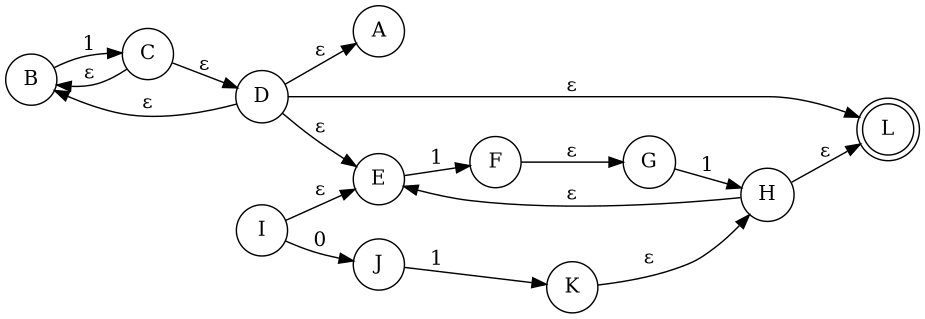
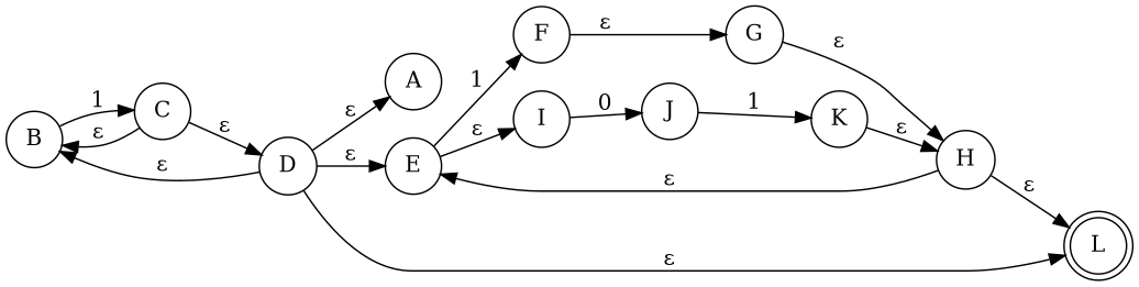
  digraph {
    rankdir=LR
    node [shape=circle]
    B
    C
    D
    A
    E
    L [shape=doublecircle]
    F
    I
    G
    J
    H
    K
    B -> C [label=1]
    C -> B [label="ε"]
    C -> D [label="ε"]
    D -> B [label="ε"]
    D -> A [label="ε"]
    D -> E [label="ε"]
    D -> L [label="ε"]
    E -> F [label=1]
-   I -> E [label="ε"]
+   E -> I [label="ε"]
    F -> G [label="ε"]
    I -> J [label=0]
-   G -> H [label=1]
+   G -> H [label="ε"]
    J -> K [label=1]
    H -> E [label="ε"]
    H -> L [label="ε"]
    K -> H [label="ε"]
  }
